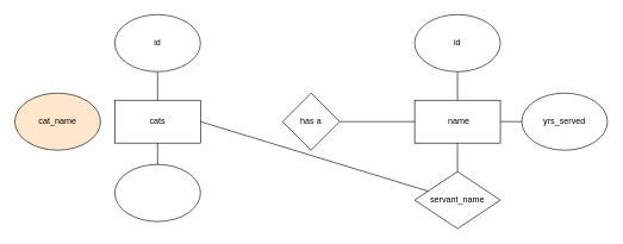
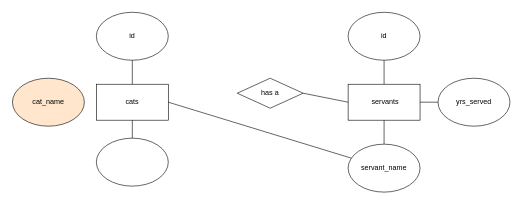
  <mxCell id="0" />
  <mxCell id="1" parent="0" />
  <mxCell id="2" value="cats" style="rounded=0;whiteSpace=wrap;html=1;" parent="1" vertex="1"><mxGeometry x="160" y="140" width="120" height="60" as="geometry" /></mxCell>
  <mxCell id="3" value="cat_name" style="ellipse;whiteSpace=wrap;html=1;fillColor=#ffe6cc;" parent="1" vertex="1"><mxGeometry x="20" y="130" width="120" height="80" as="geometry" /></mxCell>
  <mxCell id="4" value="id" style="ellipse;whiteSpace=wrap;html=1;" parent="1" vertex="1"><mxGeometry x="160" y="20" width="120" height="80" as="geometry" /></mxCell>
  <mxCell id="5" value="" style="ellipse;whiteSpace=wrap;html=1;" parent="1" vertex="1"><mxGeometry x="160" y="230" width="120" height="80" as="geometry" /></mxCell>
  <mxCell id="6" value="" style="endArrow=none;html=1;exitX=0.5;exitY=0;exitDx=0;exitDy=0;entryX=0.5;entryY=1;entryDx=0;entryDy=0;" parent="1" source="2" target="4" edge="1"><mxGeometry width="50" height="50" relative="1" as="geometry"><mxPoint x="330" y="150" as="sourcePoint" /><mxPoint x="370" y="110" as="targetPoint" /></mxGeometry></mxCell>
  <mxCell id="7" value="" style="endArrow=none;html=1;exitX=0.5;exitY=0;exitDx=0;exitDy=0;entryX=0.5;entryY=1;entryDx=0;entryDy=0;" parent="1" source="5" target="2" edge="1"><mxGeometry width="50" height="50" relative="1" as="geometry"><mxPoint x="330" y="250" as="sourcePoint" /><mxPoint x="380" y="200" as="targetPoint" /></mxGeometry></mxCell>
  <mxCell id="8" value="yrs_served" style="ellipse;whiteSpace=wrap;html=1;" parent="1" vertex="1"><mxGeometry x="730" y="130" width="120" height="80" as="geometry" /></mxCell>
  <mxCell id="9" value="" style="endArrow=none;html=1;entryX=0;entryY=0.5;entryDx=0;entryDy=0;" parent="1" target="8" edge="1"><mxGeometry width="50" height="50" relative="1" as="geometry"><mxPoint x="601" y="170" as="sourcePoint" /><mxPoint x="650" y="160" as="targetPoint" /><Array as="points"><mxPoint x="730" y="170" /></Array></mxGeometry></mxCell>
  <mxCell id="10" value="id" style="ellipse;whiteSpace=wrap;html=1;" parent="1" vertex="1"><mxGeometry x="580" y="20" width="120" height="80" as="geometry" /></mxCell>
  <mxCell id="11" value="" style="endArrow=none;html=1;exitX=0.5;exitY=0;exitDx=0;exitDy=0;entryX=0.5;entryY=1;entryDx=0;entryDy=0;" parent="1" source="12" target="10" edge="1"><mxGeometry width="50" height="50" relative="1" as="geometry"><mxPoint x="670" y="150" as="sourcePoint" /><mxPoint x="710" y="110" as="targetPoint" /></mxGeometry></mxCell>
  <mxCell id="12" value="" style="rounded=0;whiteSpace=wrap;html=1;" parent="1" vertex="1"><mxGeometry x="580" y="140" width="120" height="60" as="geometry" /></mxCell>
  <mxCell id="13" value="" style="endArrow=none;html=1;exitX=0.5;exitY=0;exitDx=0;exitDy=0;entryX=0.5;entryY=1;entryDx=0;entryDy=0;" parent="1" source="14" target="12" edge="1"><mxGeometry width="50" height="50" relative="1" as="geometry"><mxPoint x="670" y="250" as="sourcePoint" /><mxPoint x="720" y="200" as="targetPoint" /></mxGeometry></mxCell>
- <mxCell id="14" value="servant_name" style="rhombus;whiteSpace=wrap;html=1;" parent="1" vertex="1"><mxGeometry x="580" y="240" width="120" height="80" as="geometry" /></mxCell>
- <mxCell id="15" value="name" style="text;html=1;strokeColor=none;fillColor=none;align=center;verticalAlign=middle;whiteSpace=wrap;rounded=0;" parent="1" vertex="1"><mxGeometry x="622" y="160" width="40" height="20" as="geometry" /></mxCell>
- <mxCell id="16" value="has a" style="rhombus;whiteSpace=wrap;html=1;" parent="1" vertex="1"><mxGeometry x="395" y="130" width="80" height="80" as="geometry" /></mxCell>
+ <mxCell id="14" value="servant_name" style="ellipse;whiteSpace=wrap;html=1;" parent="1" vertex="1"><mxGeometry x="580" y="240" width="120" height="80" as="geometry" /></mxCell>
+ <mxCell id="15" value="servants" style="text;html=1;strokeColor=none;fillColor=none;align=center;verticalAlign=middle;whiteSpace=wrap;rounded=0;" parent="1" vertex="1"><mxGeometry x="622" y="160" width="40" height="20" as="geometry" /></mxCell>
+ <mxCell id="16" value="has a" style="rhombus;whiteSpace=wrap;html=1;" parent="1" vertex="1"><mxGeometry x="395" y="130" width="110" height="50" as="geometry" /></mxCell>
  <mxCell id="17" value="" style="endArrow=none;html=1;exitX=1;exitY=0.5;exitDx=0;exitDy=0;" parent="1" source="2" target="14" edge="1"><mxGeometry width="50" height="50" relative="1" as="geometry"><mxPoint x="230" y="310" as="sourcePoint" /><mxPoint x="280" y="260" as="targetPoint" /></mxGeometry></mxCell>
  <mxCell id="18" value="" style="endArrow=none;html=1;entryX=0;entryY=0.5;entryDx=0;entryDy=0;exitX=1;exitY=0.5;exitDx=0;exitDy=0;" parent="1" source="16" target="12" edge="1"><mxGeometry width="50" height="50" relative="1" as="geometry"><mxPoint x="230" y="310" as="sourcePoint" /><mxPoint x="280" y="260" as="targetPoint" /></mxGeometry></mxCell>
